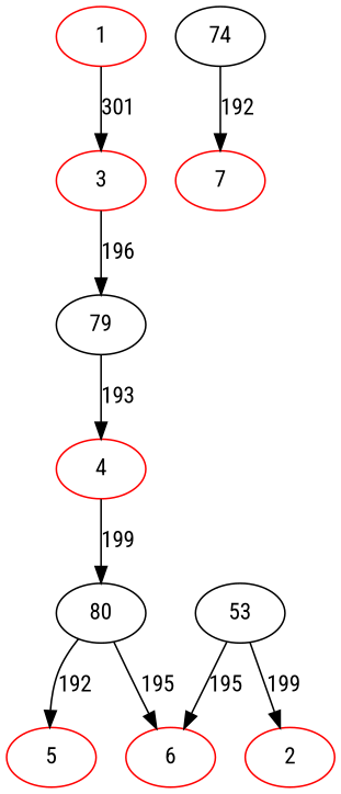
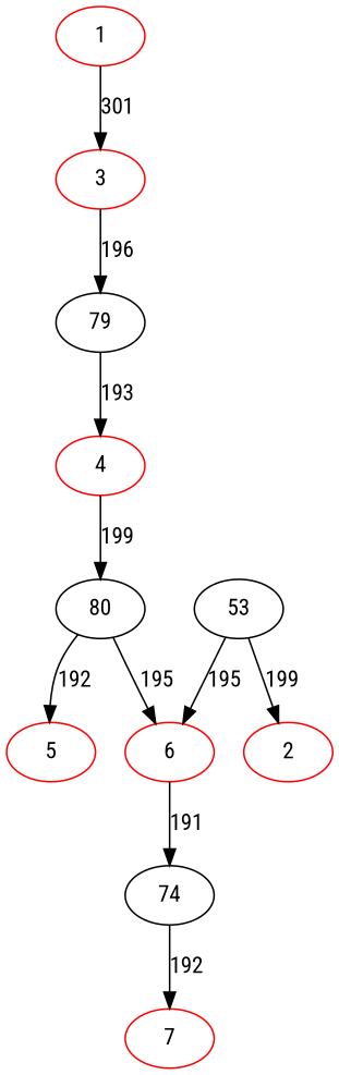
  digraph {
    fontname="Roboto Condensed"
    node [color=red fontname="Roboto Condensed"]
    edge [fontname="Roboto Condensed"]
    1
    3
    79 [color=black]
    4
    80 [color=black]
    5
    6
    74 [color=black]
    53 [color=black]
    2
    7
    1 -> 3 [label=301]
    3 -> 79 [label=196]
    79 -> 4 [label=193]
    4 -> 80 [label=199]
    80 -> 5 [label=192]
    80 -> 6 [label=195]
+   6 -> 74 [label=191]
    74 -> 7 [label=192]
    53 -> 6 [label=195]
    53 -> 2 [label=199]
  }
